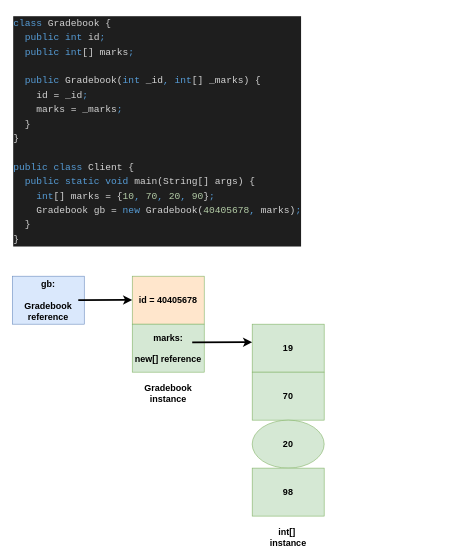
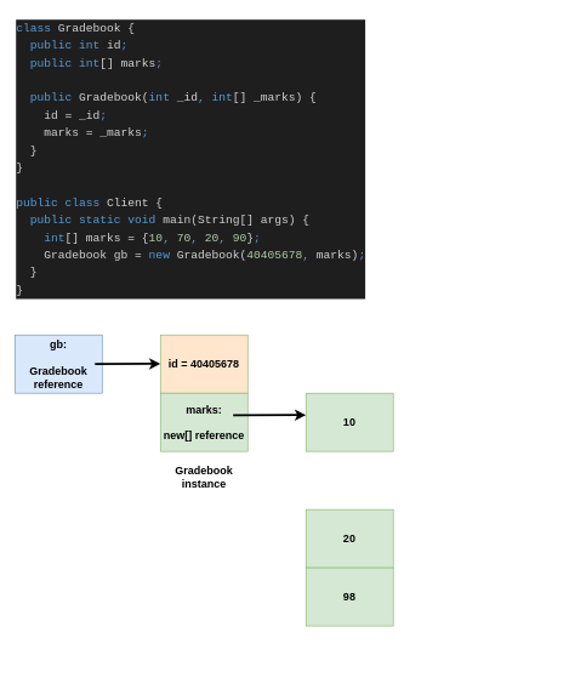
  <mxCell id="0" />
  <mxCell id="1" parent="0" />
  <mxCell id="2" value="gb:&lt;br&gt;&lt;br&gt;Gradebook reference" style="rounded=0;whiteSpace=wrap;html=1;fontSize=15;fontStyle=1;fillColor=#dae8fc;strokeColor=#6c8ebf;" parent="1" vertex="1"><mxGeometry x="20" y="460" width="120" height="80" as="geometry" /></mxCell>
  <mxCell id="3" value="" style="endArrow=classic;html=1;rounded=0;fontSize=15;fontStyle=1;strokeWidth=3;" parent="1" edge="1"><mxGeometry width="50" height="50" relative="1" as="geometry"><mxPoint x="130" y="500" as="sourcePoint" /><mxPoint x="220" y="499.5" as="targetPoint" /></mxGeometry></mxCell>
  <mxCell id="4" value="id = 40405678" style="rounded=0;whiteSpace=wrap;html=1;fontSize=15;fontStyle=1;fillColor=#ffe6cc;strokeColor=#82b366;" parent="1" vertex="1"><mxGeometry x="220" y="460" width="120" height="80" as="geometry" /></mxCell>
  <mxCell id="5" value="marks:&lt;br&gt;&lt;br&gt;new[] reference" style="rounded=0;whiteSpace=wrap;html=1;fontSize=15;fontStyle=1;fillColor=#d5e8d4;strokeColor=#82b366;" parent="1" vertex="1"><mxGeometry x="220" y="540" width="120" height="80" as="geometry" /></mxCell>
  <mxCell id="6" value="" style="endArrow=classic;html=1;rounded=0;fontSize=15;fontStyle=1;strokeWidth=3;" parent="1" edge="1"><mxGeometry width="50" height="50" relative="1" as="geometry"><mxPoint x="320" y="570.5" as="sourcePoint" /><mxPoint x="420" y="570" as="targetPoint" /></mxGeometry></mxCell>
- <mxCell id="7" value="int[]&amp;nbsp;&lt;br&gt;instance" style="text;html=1;strokeColor=none;fillColor=none;align=center;verticalAlign=middle;whiteSpace=wrap;rounded=0;fontSize=15;fontStyle=1" parent="1" vertex="1"><mxGeometry x="450" y="880" width="60" height="30" as="geometry" /></mxCell>
  <mxCell id="8" value="&lt;div style=&quot;color: rgb(212 , 212 , 212) ; background-color: rgb(30 , 30 , 30) ; font-family: &amp;#34;menlo&amp;#34; , &amp;#34;monaco&amp;#34; , &amp;#34;courier new&amp;#34; , monospace ; font-weight: normal ; font-size: 16px ; line-height: 24px&quot;&gt;&lt;div&gt;&lt;span style=&quot;color: #569cd6&quot;&gt;class&lt;/span&gt;&lt;span style=&quot;color: #d4d4d4&quot;&gt; Gradebook {&lt;/span&gt;&lt;/div&gt;&lt;div&gt;&lt;span style=&quot;color: #d4d4d4&quot;&gt;&lt;/span&gt;&lt;span style=&quot;color: #569cd6&quot;&gt;&amp;nbsp; public&lt;/span&gt;&lt;span style=&quot;color: #d4d4d4&quot;&gt; &lt;/span&gt;&lt;span style=&quot;color: #569cd6&quot;&gt;int&lt;/span&gt;&lt;span style=&quot;color: #d4d4d4&quot;&gt; id&lt;/span&gt;&lt;span style=&quot;color: #569cd6&quot;&gt;;&lt;/span&gt;&lt;/div&gt;&lt;div&gt;&lt;span style=&quot;color: #d4d4d4&quot;&gt;&lt;/span&gt;&lt;span style=&quot;color: #569cd6&quot;&gt;&amp;nbsp; public&lt;/span&gt;&lt;span style=&quot;color: #d4d4d4&quot;&gt; &lt;/span&gt;&lt;span style=&quot;color: #569cd6&quot;&gt;int&lt;/span&gt;&lt;span style=&quot;color: #d4d4d4&quot;&gt;[] marks&lt;/span&gt;&lt;span style=&quot;color: #569cd6&quot;&gt;;&lt;/span&gt;&lt;/div&gt;&lt;br&gt;&lt;div&gt;&lt;span style=&quot;color: #d4d4d4&quot;&gt;&lt;/span&gt;&lt;span style=&quot;color: #569cd6&quot;&gt;&amp;nbsp; public&lt;/span&gt;&lt;span style=&quot;color: #d4d4d4&quot;&gt; Gradebook(&lt;/span&gt;&lt;span style=&quot;color: #569cd6&quot;&gt;int&lt;/span&gt;&lt;span style=&quot;color: #d4d4d4&quot;&gt; _id&lt;/span&gt;&lt;span style=&quot;color: #569cd6&quot;&gt;,&lt;/span&gt;&lt;span style=&quot;color: #d4d4d4&quot;&gt; &lt;/span&gt;&lt;span style=&quot;color: #569cd6&quot;&gt;int&lt;/span&gt;&lt;span style=&quot;color: #d4d4d4&quot;&gt;[] _marks) {&lt;/span&gt;&lt;/div&gt;&lt;div&gt;&lt;span style=&quot;color: #d4d4d4&quot;&gt;&amp;nbsp; &amp;nbsp; id = _id&lt;/span&gt;&lt;span style=&quot;color: #569cd6&quot;&gt;;&lt;/span&gt;&lt;/div&gt;&lt;div&gt;&lt;span style=&quot;color: #d4d4d4&quot;&gt;&amp;nbsp; &amp;nbsp; marks = _marks&lt;/span&gt;&lt;span style=&quot;color: #569cd6&quot;&gt;;&lt;/span&gt;&lt;/div&gt;&lt;div&gt;&lt;span style=&quot;color: #d4d4d4&quot;&gt;&amp;nbsp; }&lt;/span&gt;&lt;/div&gt;&lt;div&gt;&lt;span style=&quot;color: #d4d4d4&quot;&gt;}&lt;/span&gt;&lt;/div&gt;&lt;br&gt;&lt;div&gt;&lt;span style=&quot;color: #569cd6&quot;&gt;public&lt;/span&gt;&lt;span style=&quot;color: #d4d4d4&quot;&gt; &lt;/span&gt;&lt;span style=&quot;color: #569cd6&quot;&gt;class&lt;/span&gt;&lt;span style=&quot;color: #d4d4d4&quot;&gt; Client {&lt;/span&gt;&lt;/div&gt;&lt;div&gt;&lt;span style=&quot;color: #d4d4d4&quot;&gt;&lt;/span&gt;&lt;span style=&quot;color: #569cd6&quot;&gt;&amp;nbsp; public&lt;/span&gt;&lt;span style=&quot;color: #d4d4d4&quot;&gt; &lt;/span&gt;&lt;span style=&quot;color: #569cd6&quot;&gt;static&lt;/span&gt;&lt;span style=&quot;color: #d4d4d4&quot;&gt; &lt;/span&gt;&lt;span style=&quot;color: #569cd6&quot;&gt;void&lt;/span&gt;&lt;span style=&quot;color: #d4d4d4&quot;&gt; main(String[] args) {&lt;/span&gt;&lt;/div&gt;&lt;div&gt;&lt;span style=&quot;color: #d4d4d4&quot;&gt;&lt;/span&gt;&lt;span style=&quot;color: #569cd6&quot;&gt;&amp;nbsp; &amp;nbsp; int&lt;/span&gt;&lt;span style=&quot;color: #d4d4d4&quot;&gt;[] marks = {&lt;/span&gt;&lt;span style=&quot;color: #b5cea8&quot;&gt;10&lt;/span&gt;&lt;span style=&quot;color: #569cd6&quot;&gt;,&lt;/span&gt;&lt;span style=&quot;color: #d4d4d4&quot;&gt; &lt;/span&gt;&lt;span style=&quot;color: #b5cea8&quot;&gt;70&lt;/span&gt;&lt;span style=&quot;color: #569cd6&quot;&gt;,&lt;/span&gt;&lt;span style=&quot;color: #d4d4d4&quot;&gt; &lt;/span&gt;&lt;span style=&quot;color: #b5cea8&quot;&gt;20&lt;/span&gt;&lt;span style=&quot;color: #569cd6&quot;&gt;,&lt;/span&gt;&lt;span style=&quot;color: #d4d4d4&quot;&gt; &lt;/span&gt;&lt;span style=&quot;color: #b5cea8&quot;&gt;90&lt;/span&gt;&lt;span style=&quot;color: #d4d4d4&quot;&gt;}&lt;/span&gt;&lt;span style=&quot;color: #569cd6&quot;&gt;;&lt;/span&gt;&lt;/div&gt;&lt;div&gt;&lt;span style=&quot;color: #d4d4d4&quot;&gt;&amp;nbsp; &amp;nbsp; Gradebook gb = &lt;/span&gt;&lt;span style=&quot;color: #569cd6&quot;&gt;new&lt;/span&gt;&lt;span style=&quot;color: #d4d4d4&quot;&gt; Gradebook(&lt;/span&gt;&lt;span style=&quot;color: #b5cea8&quot;&gt;40405678&lt;/span&gt;&lt;span style=&quot;color: #569cd6&quot;&gt;,&lt;/span&gt;&lt;span style=&quot;color: #d4d4d4&quot;&gt; marks)&lt;/span&gt;&lt;span style=&quot;color: #569cd6&quot;&gt;;&lt;/span&gt;&lt;/div&gt;&lt;div&gt;&lt;span style=&quot;color: #d4d4d4&quot;&gt;&amp;nbsp; }&lt;/span&gt;&lt;/div&gt;&lt;div&gt;&lt;span style=&quot;color: #d4d4d4&quot;&gt;}&lt;/span&gt;&lt;/div&gt;&lt;/div&gt;" style="text;whiteSpace=wrap;html=1;" vertex="1" parent="1"><mxGeometry x="20" y="20" width="740" height="400" as="geometry" /></mxCell>
- <mxCell id="9" value="19" style="rounded=0;whiteSpace=wrap;html=1;fontSize=15;fontStyle=1;fillColor=#d5e8d4;strokeColor=#82b366;" vertex="1" parent="1"><mxGeometry x="420" y="540" width="120" height="80" as="geometry" /></mxCell>
- <mxCell id="10" value="70" style="rounded=0;whiteSpace=wrap;html=1;fontSize=15;fontStyle=1;fillColor=#d5e8d4;strokeColor=#82b366;" vertex="1" parent="1"><mxGeometry x="420" y="620" width="120" height="80" as="geometry" /></mxCell>
- <mxCell id="11" value="&lt;span style=&quot;font-size: 15px&quot;&gt;20&lt;br&gt;&lt;/span&gt;" style="ellipse;whiteSpace=wrap;html=1;fontSize=15;fontStyle=1;fillColor=#d5e8d4;strokeColor=#82b366;" vertex="1" parent="1"><mxGeometry x="420" y="700" width="120" height="80" as="geometry" /></mxCell>
+ <mxCell id="9" value="10" style="rounded=0;whiteSpace=wrap;html=1;fontSize=15;fontStyle=1;fillColor=#d5e8d4;strokeColor=#82b366;" vertex="1" parent="1"><mxGeometry x="420" y="540" width="120" height="80" as="geometry" /></mxCell>
+ <mxCell id="11" value="&lt;span style=&quot;font-size: 15px&quot;&gt;20&lt;br&gt;&lt;/span&gt;" style="rounded=0;whiteSpace=wrap;html=1;fontSize=15;fontStyle=1;fillColor=#d5e8d4;strokeColor=#82b366;" vertex="1" parent="1"><mxGeometry x="420" y="700" width="120" height="80" as="geometry" /></mxCell>
  <mxCell id="12" value="&lt;span style=&quot;font-size: 15px&quot;&gt;98&lt;br&gt;&lt;/span&gt;" style="rounded=0;whiteSpace=wrap;html=1;fontSize=15;fontStyle=1;fillColor=#d5e8d4;strokeColor=#82b366;" vertex="1" parent="1"><mxGeometry x="420" y="780" width="120" height="80" as="geometry" /></mxCell>
  <mxCell id="13" value="Gradebook&lt;br&gt;instance" style="text;html=1;strokeColor=none;fillColor=none;align=center;verticalAlign=middle;whiteSpace=wrap;rounded=0;fontSize=15;fontStyle=1" vertex="1" parent="1"><mxGeometry x="250" y="640" width="60" height="30" as="geometry" /></mxCell>
